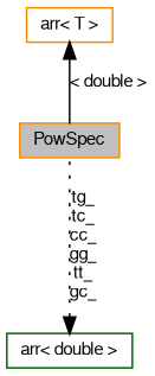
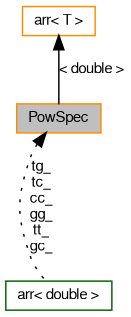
  digraph {
    node [color=darkorange fontname=FreeSans fontsize=10 shape=record]
    edge [color=black dir=back fontname=FreeSans fontsize=10 labelfontname=FreeSans labelfontsize=10]
    n1 [fillcolor=grey75 fontcolor=black height=0.2 label=PowSpec style=filled width=0.4]
    n2 [color=darkgreen height=0.2 label="arr\< double \>" width=0.4]
    n3 [height=0.2 label="arr\< T \>" width=0.4]
-   n2 -> n1 [label="tg_\ntc_\ncc_\ngg_\ntt_\ngc_" style=dotted]
+   n1 -> n2 [label="tg_\ntc_\ncc_\ngg_\ntt_\ngc_" style=dotted]
    n3 -> n1 [label="\< double \>" style=solid]
  }
